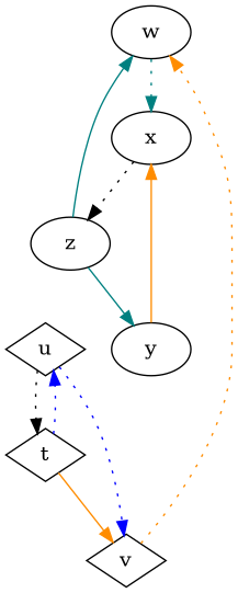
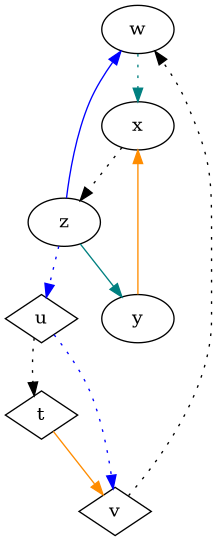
  digraph {
    node [shape=ellipse]
    edge [color=black style=dotted]
    w
    x
    z
    y
    t [shape=diamond]
    u [shape=diamond]
    v [shape=diamond]
    w -> x [color=teal]
    x -> z
-   z -> w [color=teal style=solid]
+   z -> w [color=blue style=solid]
    z -> y [color=teal style=solid]
    y -> x [color=darkorange style=solid]
-   t -> u [color=blue]
+   z -> u [color=blue]
    t -> v [color=darkorange style=solid]
    u -> t
    u -> v [color=blue]
-   v -> w [color=darkorange]
+   v -> w
  }
